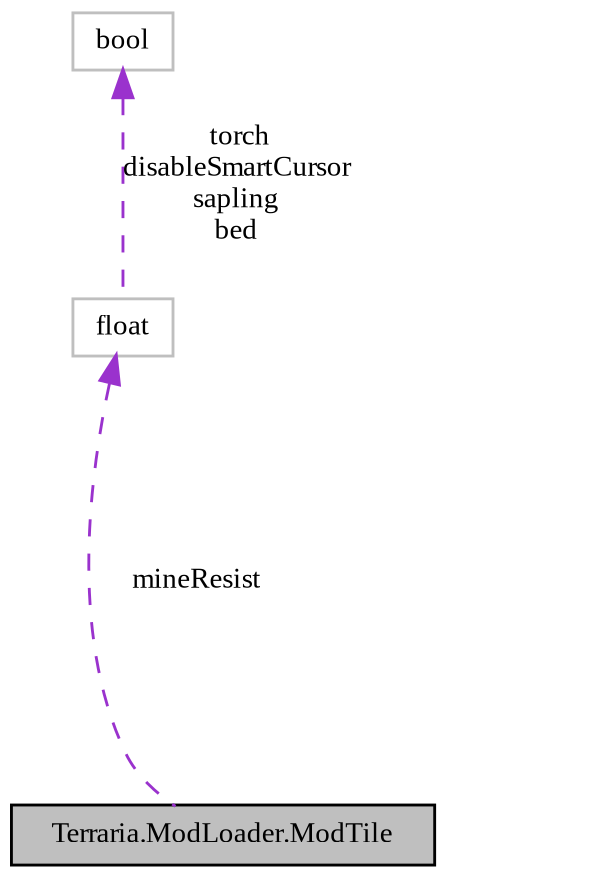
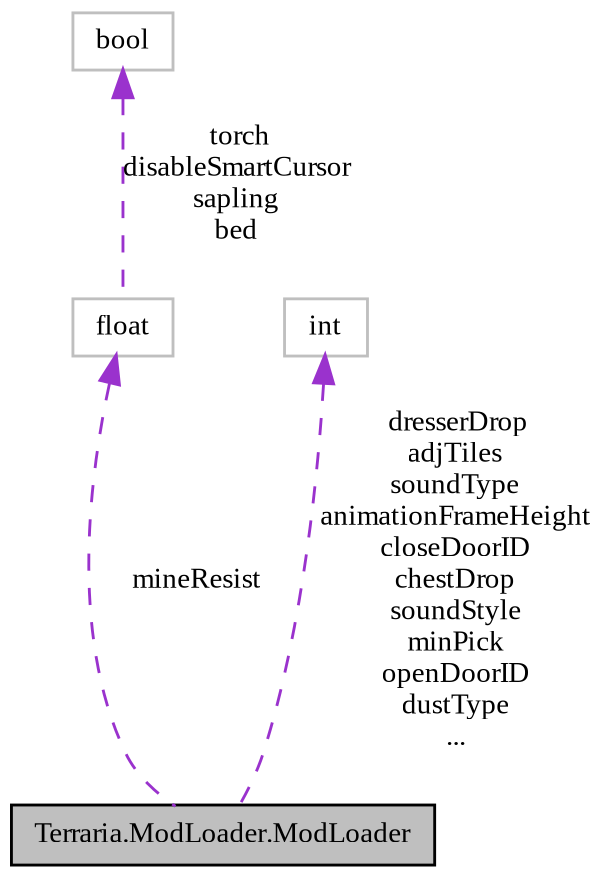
  digraph {
    fontname="Liberation Serif"
    node [color=grey75 fillcolor=white fontname="Liberation Serif" fontsize=10 shape=record style=filled]
    edge [color=darkorchid3 dir=back fontname="Liberation Serif" fontsize=10 labelfontname=Helvetica labelfontsize=10 style=dashed]
-   n1 [color=black fillcolor=grey75 fontcolor=black height=0.2 label="Terraria.ModLoader.ModTile" width=0.4]
+   n1 [color=black fillcolor=grey75 fontcolor=black height=0.2 label="Terraria.ModLoader.ModLoader" width=0.4]
    n2 [height=0.2 label=float width=0.4]
+   n3 [height=0.2 label=int width=0.4]
    n4 [height=0.2 label=bool width=0.4]
    n2 -> n1 [label=" mineResist"]
+   n3 -> n1 [label=" dresserDrop\nadjTiles\nsoundType\nanimationFrameHeight\ncloseDoorID\nchestDrop\nsoundStyle\nminPick\nopenDoorID\ndustType\n..."]
    n4 -> n2 [label=" torch\ndisableSmartCursor\nsapling\nbed"]
  }
